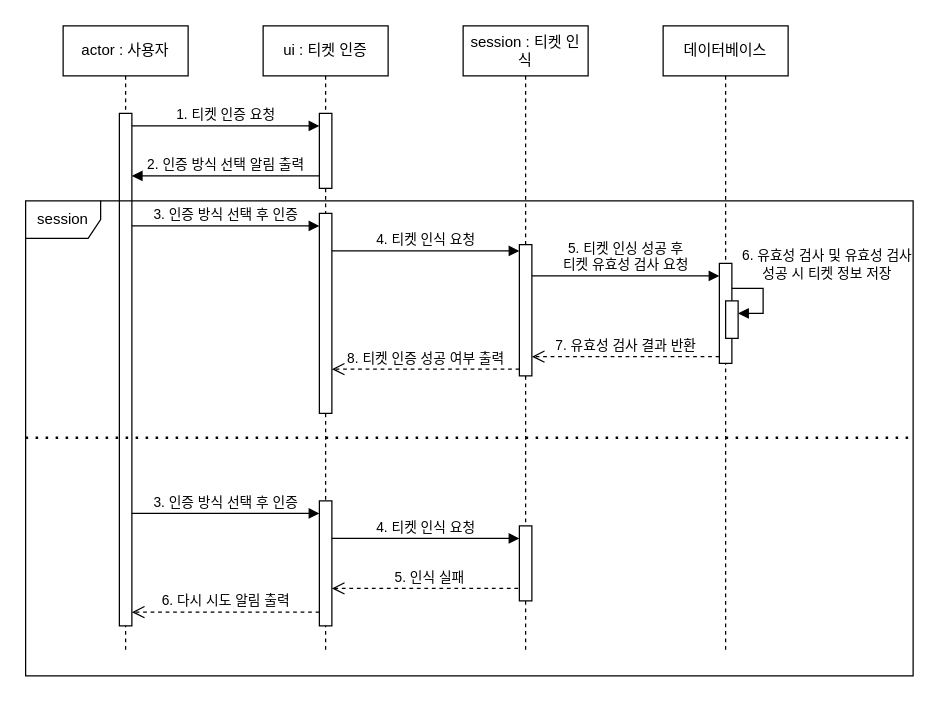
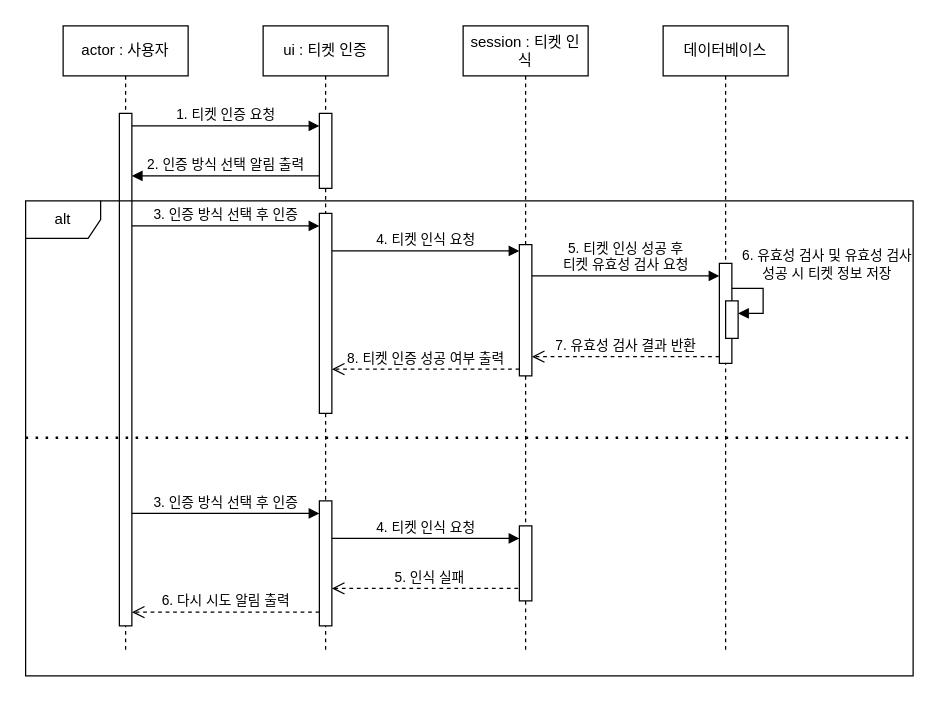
  <mxCell id="0" />
  <mxCell id="1" parent="0" />
  <mxCell id="2" value="actor : 사용자" style="shape=umlLifeline;perimeter=lifelinePerimeter;whiteSpace=wrap;html=1;container=0;dropTarget=0;collapsible=0;recursiveResize=0;outlineConnect=0;portConstraint=eastwest;newEdgeStyle={&quot;edgeStyle&quot;:&quot;elbowEdgeStyle&quot;,&quot;elbow&quot;:&quot;vertical&quot;,&quot;curved&quot;:0,&quot;rounded&quot;:0};" parent="1" vertex="1"><mxGeometry x="50" y="20" width="100" height="500" as="geometry" /></mxCell>
  <mxCell id="3" value="" style="html=1;points=[];perimeter=orthogonalPerimeter;outlineConnect=0;targetShapes=umlLifeline;portConstraint=eastwest;newEdgeStyle={&quot;edgeStyle&quot;:&quot;elbowEdgeStyle&quot;,&quot;elbow&quot;:&quot;vertical&quot;,&quot;curved&quot;:0,&quot;rounded&quot;:0};" parent="2" vertex="1"><mxGeometry x="45" y="70" width="10" height="410" as="geometry" /></mxCell>
  <mxCell id="4" value="3. 인증 방식 선택 후 인증" style="html=1;verticalAlign=bottom;endArrow=block;edgeStyle=elbowEdgeStyle;elbow=vertical;curved=0;rounded=0;" parent="2" target="11" edge="1"><mxGeometry relative="1" as="geometry"><mxPoint x="55" y="390" as="sourcePoint" /><Array as="points"><mxPoint x="145" y="390" /></Array><mxPoint x="209.5" y="390" as="targetPoint" /></mxGeometry></mxCell>
  <mxCell id="5" value="1. 티켓 인증 요청" style="html=1;verticalAlign=bottom;endArrow=block;edgeStyle=elbowEdgeStyle;elbow=vertical;curved=0;rounded=0;" parent="1" source="3" target="9" edge="1"><mxGeometry relative="1" as="geometry"><mxPoint x="205" y="110" as="sourcePoint" /><Array as="points"><mxPoint x="190" y="100" /></Array><mxPoint x="240" y="100" as="targetPoint" /></mxGeometry></mxCell>
  <mxCell id="6" value="5. 인식 실패" style="html=1;verticalAlign=bottom;endArrow=open;dashed=1;endSize=8;edgeStyle=elbowEdgeStyle;elbow=horizontal;curved=0;rounded=0;" parent="1" edge="1"><mxGeometry x="-0.002" relative="1" as="geometry"><mxPoint x="265" y="470" as="targetPoint" /><Array as="points"><mxPoint x="365" y="470" /></Array><mxPoint x="420" y="470" as="sourcePoint" /><mxPoint as="offset" /></mxGeometry></mxCell>
  <mxCell id="7" value="2. 인증 방식 선택 알림 출력" style="html=1;verticalAlign=bottom;endArrow=block;edgeStyle=elbowEdgeStyle;elbow=vertical;curved=0;rounded=0;" parent="1" target="3" edge="1"><mxGeometry relative="1" as="geometry"><mxPoint x="255" y="140" as="sourcePoint" /><Array as="points"><mxPoint x="200" y="140" /></Array><mxPoint x="110" y="140" as="targetPoint" /></mxGeometry></mxCell>
  <mxCell id="8" value="ui : 티켓 인증" style="shape=umlLifeline;perimeter=lifelinePerimeter;whiteSpace=wrap;html=1;container=1;dropTarget=0;collapsible=0;recursiveResize=0;outlineConnect=0;portConstraint=eastwest;newEdgeStyle={&quot;edgeStyle&quot;:&quot;elbowEdgeStyle&quot;,&quot;elbow&quot;:&quot;vertical&quot;,&quot;curved&quot;:0,&quot;rounded&quot;:0};" parent="1" vertex="1"><mxGeometry x="210" y="20" width="100" height="500" as="geometry" /></mxCell>
  <mxCell id="9" value="" style="html=1;points=[];perimeter=orthogonalPerimeter;outlineConnect=0;targetShapes=umlLifeline;portConstraint=eastwest;newEdgeStyle={&quot;edgeStyle&quot;:&quot;elbowEdgeStyle&quot;,&quot;elbow&quot;:&quot;vertical&quot;,&quot;curved&quot;:0,&quot;rounded&quot;:0};" parent="8" vertex="1"><mxGeometry x="45" y="70" width="10" height="60" as="geometry" /></mxCell>
  <mxCell id="10" value="" style="html=1;points=[];perimeter=orthogonalPerimeter;outlineConnect=0;targetShapes=umlLifeline;portConstraint=eastwest;newEdgeStyle={&quot;edgeStyle&quot;:&quot;elbowEdgeStyle&quot;,&quot;elbow&quot;:&quot;vertical&quot;,&quot;curved&quot;:0,&quot;rounded&quot;:0};" parent="8" vertex="1"><mxGeometry x="45" y="150" width="10" height="160" as="geometry" /></mxCell>
  <mxCell id="11" value="" style="html=1;points=[];perimeter=orthogonalPerimeter;outlineConnect=0;targetShapes=umlLifeline;portConstraint=eastwest;newEdgeStyle={&quot;edgeStyle&quot;:&quot;elbowEdgeStyle&quot;,&quot;elbow&quot;:&quot;vertical&quot;,&quot;curved&quot;:0,&quot;rounded&quot;:0};" parent="8" vertex="1"><mxGeometry x="45" y="380" width="10" height="100" as="geometry" /></mxCell>
  <mxCell id="12" value="데이터베이스" style="shape=umlLifeline;perimeter=lifelinePerimeter;whiteSpace=wrap;html=1;container=1;dropTarget=0;collapsible=0;recursiveResize=0;outlineConnect=0;portConstraint=eastwest;newEdgeStyle={&quot;edgeStyle&quot;:&quot;elbowEdgeStyle&quot;,&quot;elbow&quot;:&quot;vertical&quot;,&quot;curved&quot;:0,&quot;rounded&quot;:0};" parent="1" vertex="1"><mxGeometry x="530" y="20" width="100" height="500" as="geometry" /></mxCell>
  <mxCell id="13" value="" style="html=1;points=[];perimeter=orthogonalPerimeter;outlineConnect=0;targetShapes=umlLifeline;portConstraint=eastwest;newEdgeStyle={&quot;edgeStyle&quot;:&quot;elbowEdgeStyle&quot;,&quot;elbow&quot;:&quot;vertical&quot;,&quot;curved&quot;:0,&quot;rounded&quot;:0};" parent="12" vertex="1"><mxGeometry x="45" y="190" width="10" height="80" as="geometry" /></mxCell>
  <mxCell id="14" value="" style="html=1;points=[[0,0,0,0,5],[0,1,0,0,-5],[1,0,0,0,5],[1,1,0,0,-5]];perimeter=orthogonalPerimeter;outlineConnect=0;targetShapes=umlLifeline;portConstraint=eastwest;newEdgeStyle={&quot;curved&quot;:0,&quot;rounded&quot;:0};" parent="12" vertex="1"><mxGeometry x="50" y="220" width="10" height="30" as="geometry" /></mxCell>
  <mxCell id="15" value="session : 티켓 인식" style="shape=umlLifeline;perimeter=lifelinePerimeter;whiteSpace=wrap;html=1;container=1;dropTarget=0;collapsible=0;recursiveResize=0;outlineConnect=0;portConstraint=eastwest;newEdgeStyle={&quot;edgeStyle&quot;:&quot;elbowEdgeStyle&quot;,&quot;elbow&quot;:&quot;vertical&quot;,&quot;curved&quot;:0,&quot;rounded&quot;:0};" parent="1" vertex="1"><mxGeometry x="370" y="20" width="100" height="500" as="geometry" /></mxCell>
  <mxCell id="16" value="" style="html=1;points=[];perimeter=orthogonalPerimeter;outlineConnect=0;targetShapes=umlLifeline;portConstraint=eastwest;newEdgeStyle={&quot;edgeStyle&quot;:&quot;elbowEdgeStyle&quot;,&quot;elbow&quot;:&quot;vertical&quot;,&quot;curved&quot;:0,&quot;rounded&quot;:0};" parent="15" vertex="1"><mxGeometry x="45" y="400" width="10" height="60" as="geometry" /></mxCell>
  <mxCell id="17" value="" style="html=1;points=[];perimeter=orthogonalPerimeter;outlineConnect=0;targetShapes=umlLifeline;portConstraint=eastwest;newEdgeStyle={&quot;edgeStyle&quot;:&quot;elbowEdgeStyle&quot;,&quot;elbow&quot;:&quot;vertical&quot;,&quot;curved&quot;:0,&quot;rounded&quot;:0};" parent="15" vertex="1"><mxGeometry x="45" y="175" width="10" height="105" as="geometry" /></mxCell>
  <mxCell id="18" value="" style="html=1;align=left;spacingLeft=2;endArrow=block;rounded=0;edgeStyle=orthogonalEdgeStyle;curved=0;rounded=0;" parent="1" edge="1"><mxGeometry x="0.011" relative="1" as="geometry"><mxPoint x="585" y="230" as="sourcePoint" /><Array as="points"><mxPoint x="610" y="230" /><mxPoint x="610" y="250" /></Array><mxPoint x="590" y="250" as="targetPoint" /><mxPoint as="offset" /></mxGeometry></mxCell>
  <mxCell id="19" value="6. 유효성 검사 및 유효성 검사&lt;br&gt;성공 시 티켓 정보 저장" style="edgeLabel;html=1;align=center;verticalAlign=middle;resizable=0;points=[];" parent="18" vertex="1" connectable="0"><mxGeometry x="-0.041" relative="1" as="geometry"><mxPoint x="50" y="-26" as="offset" /></mxGeometry></mxCell>
  <mxCell id="20" value="5. 티켓 인싱 성공 후&lt;br&gt;티켓 유효성 검사 요청" style="html=1;verticalAlign=bottom;endArrow=block;edgeStyle=elbowEdgeStyle;elbow=vertical;curved=0;rounded=0;" parent="1" source="17" target="13" edge="1"><mxGeometry relative="1" as="geometry"><mxPoint x="430" y="220" as="sourcePoint" /><Array as="points"><mxPoint x="505" y="220" /></Array><mxPoint x="570" y="220" as="targetPoint" /><mxPoint as="offset" /></mxGeometry></mxCell>
  <mxCell id="21" value="4. 티켓 인식 요청" style="html=1;verticalAlign=bottom;endArrow=block;edgeStyle=elbowEdgeStyle;elbow=vertical;curved=0;rounded=0;" parent="1" source="10" target="17" edge="1"><mxGeometry relative="1" as="geometry"><mxPoint x="270" y="200" as="sourcePoint" /><Array as="points"><mxPoint x="345" y="200" /></Array><mxPoint x="410" y="200" as="targetPoint" /><mxPoint as="offset" /></mxGeometry></mxCell>
  <mxCell id="22" value="3. 인증 방식 선택 후 인증" style="html=1;verticalAlign=bottom;endArrow=block;edgeStyle=elbowEdgeStyle;elbow=vertical;curved=0;rounded=0;" parent="1" target="10" edge="1"><mxGeometry x="-0.001" relative="1" as="geometry"><mxPoint x="105" y="180" as="sourcePoint" /><Array as="points"><mxPoint x="195" y="180" /></Array><mxPoint x="250" y="180" as="targetPoint" /><mxPoint as="offset" /></mxGeometry></mxCell>
  <mxCell id="23" value="6. 다시 시도 알림 출력" style="html=1;verticalAlign=bottom;endArrow=open;dashed=1;endSize=8;edgeStyle=elbowEdgeStyle;elbow=horizontal;curved=0;rounded=0;" parent="1" source="11" edge="1"><mxGeometry x="-0.006" relative="1" as="geometry"><mxPoint x="105" y="489" as="targetPoint" /><Array as="points"><mxPoint x="205" y="489" /></Array><mxPoint x="250" y="489" as="sourcePoint" /><mxPoint as="offset" /></mxGeometry></mxCell>
  <mxCell id="24" value="7. 유효성 검사 결과 반환" style="html=1;verticalAlign=bottom;endArrow=open;dashed=1;endSize=8;edgeStyle=elbowEdgeStyle;elbow=horizontal;curved=0;rounded=0;" parent="1" source="13" target="17" edge="1"><mxGeometry x="-0.002" relative="1" as="geometry"><mxPoint x="420" y="284.62" as="targetPoint" /><Array as="points"><mxPoint x="525" y="284.62" /></Array><mxPoint x="580" y="284.62" as="sourcePoint" /><mxPoint as="offset" /></mxGeometry></mxCell>
  <mxCell id="25" value="8. 티켓 인증 성공 여부 출력" style="html=1;verticalAlign=bottom;endArrow=open;dashed=1;endSize=8;edgeStyle=elbowEdgeStyle;elbow=horizontal;curved=0;rounded=0;" parent="1" source="17" target="10" edge="1"><mxGeometry relative="1" as="geometry"><mxPoint x="260" y="294.62" as="targetPoint" /><Array as="points"><mxPoint x="365" y="294.62" /></Array><mxPoint x="420" y="294.62" as="sourcePoint" /><mxPoint as="offset" /></mxGeometry></mxCell>
- <mxCell id="26" value="session" style="shape=umlFrame;whiteSpace=wrap;html=1;pointerEvents=0;" parent="1" vertex="1"><mxGeometry x="20" y="160" width="710" height="380" as="geometry" /></mxCell>
+ <mxCell id="26" value="alt" style="shape=umlFrame;whiteSpace=wrap;html=1;pointerEvents=0;" parent="1" vertex="1"><mxGeometry x="20" y="160" width="710" height="380" as="geometry" /></mxCell>
  <mxCell id="27" value="" style="endArrow=none;dashed=1;html=1;dashPattern=1 3;strokeWidth=2;rounded=0;entryX=0.999;entryY=0.526;entryDx=0;entryDy=0;entryPerimeter=0;exitX=0.001;exitY=0.526;exitDx=0;exitDy=0;exitPerimeter=0;elbow=vertical;" parent="1" edge="1"><mxGeometry width="50" height="50" relative="1" as="geometry"><mxPoint x="20" y="349.44" as="sourcePoint" /><mxPoint x="728.58" y="349.44" as="targetPoint" /></mxGeometry></mxCell>
  <mxCell id="28" value="4. 티켓 인식 요청" style="html=1;verticalAlign=bottom;endArrow=block;edgeStyle=elbowEdgeStyle;elbow=vertical;curved=0;rounded=0;" parent="1" source="11" target="16" edge="1"><mxGeometry relative="1" as="geometry"><mxPoint x="260" y="430" as="sourcePoint" /><Array as="points"><mxPoint x="345" y="430" /></Array><mxPoint x="419.5" y="430" as="targetPoint" /><mxPoint as="offset" /></mxGeometry></mxCell>
